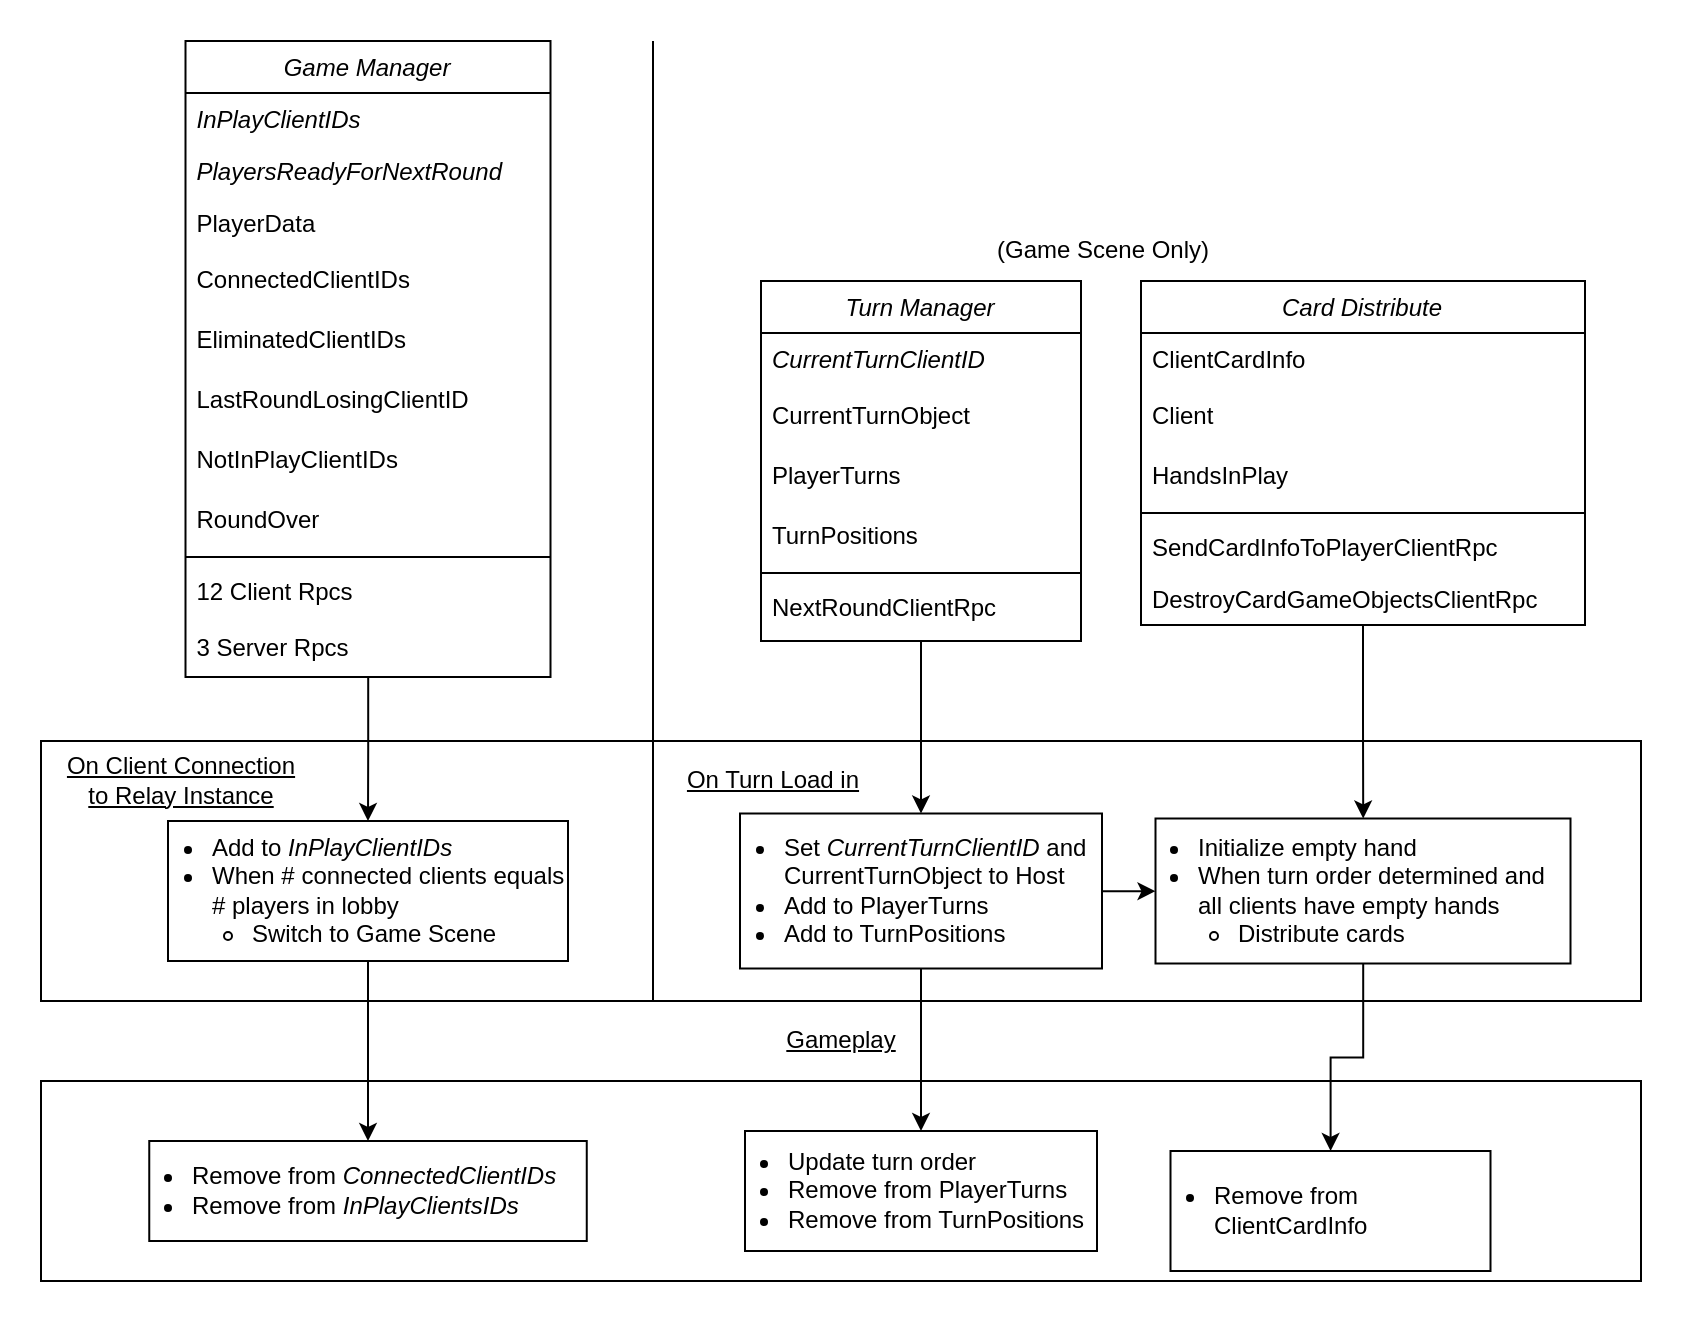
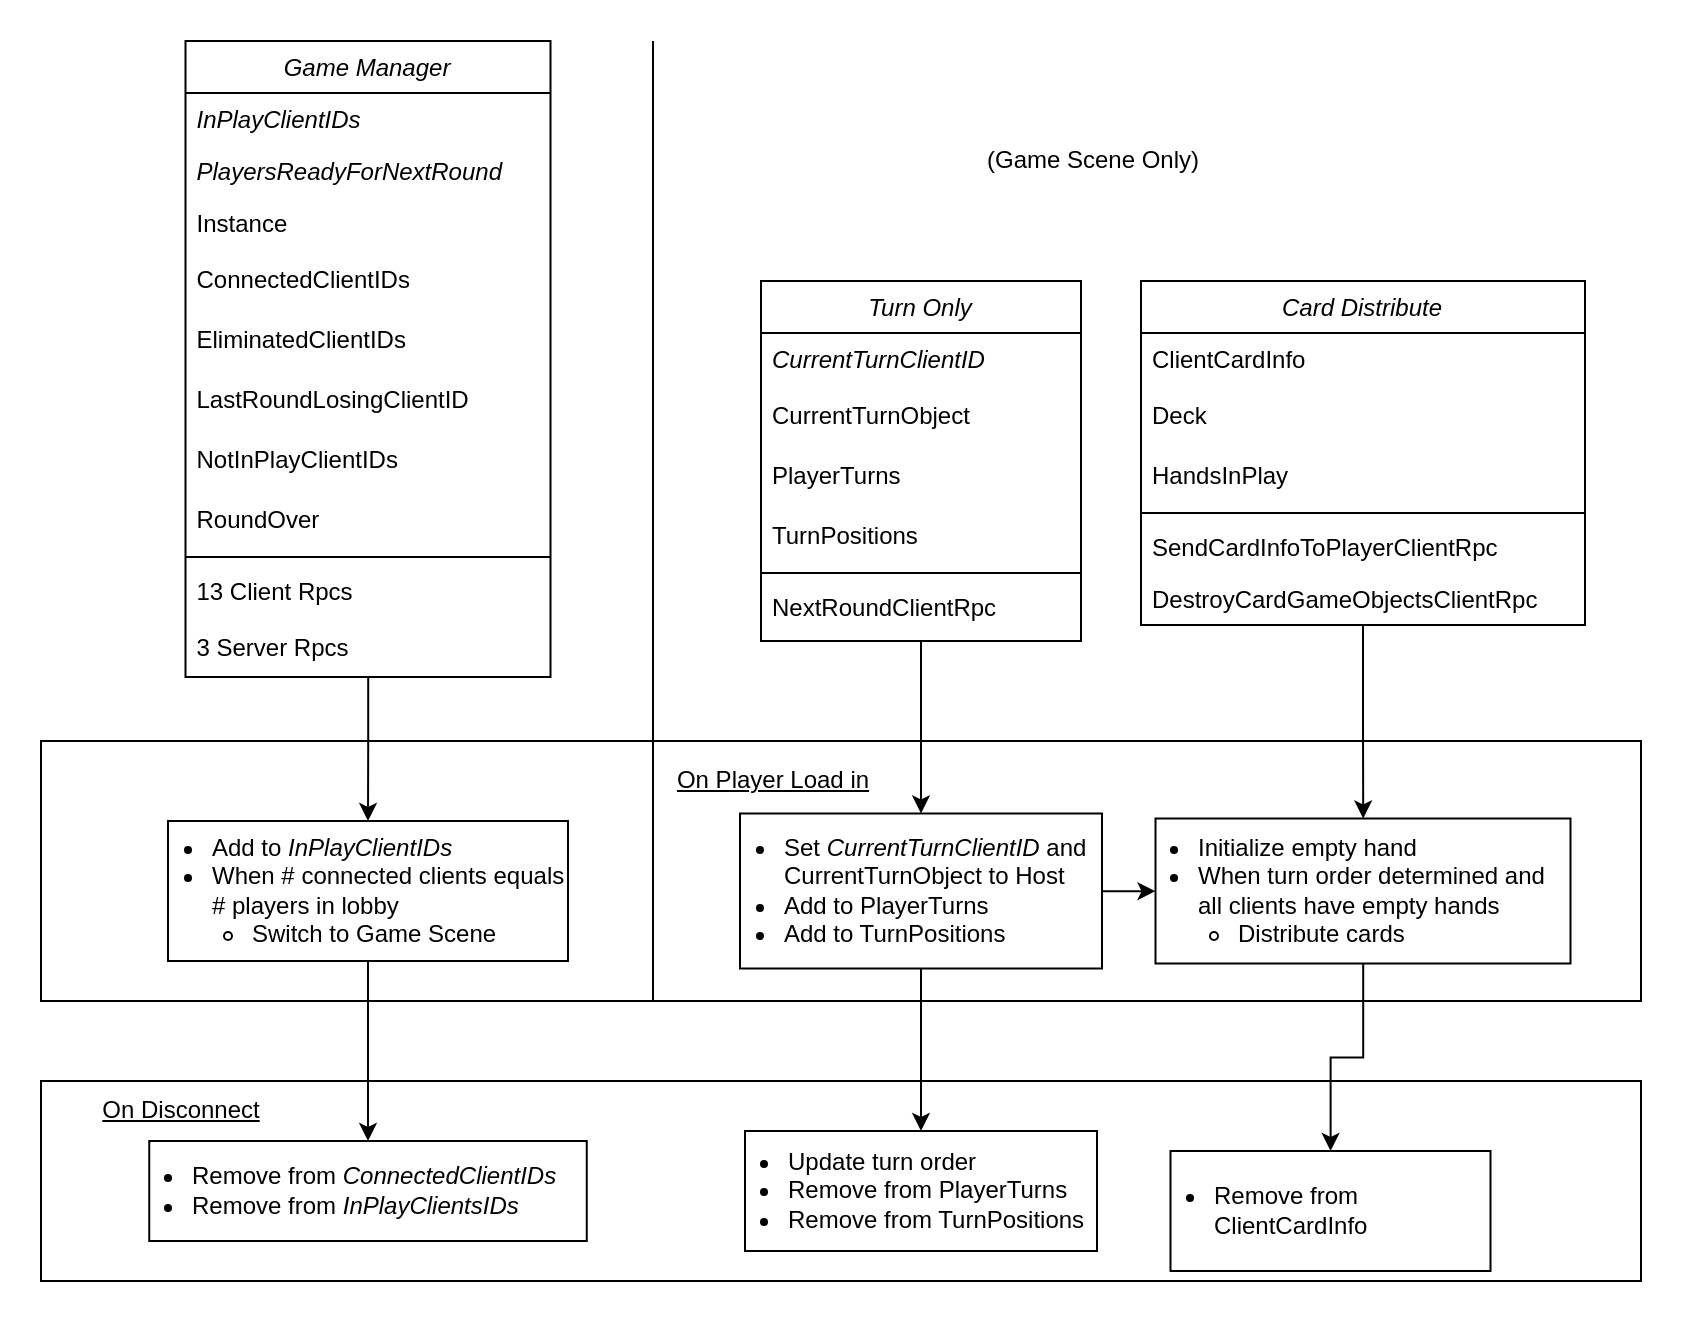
  <mxCell id="0" />
  <mxCell id="1" parent="0" />
  <mxCell id="2" value="" style="whiteSpace=wrap;html=1;fillColor=none;" parent="1" vertex="1"><mxGeometry x="20" y="370" width="800" height="130" as="geometry" /></mxCell>
  <mxCell id="3" value="" style="edgeStyle=orthogonalEdgeStyle;rounded=0;orthogonalLoop=1;jettySize=auto;html=1;" parent="1" source="4" target="37" edge="1"><mxGeometry relative="1" as="geometry" /></mxCell>
  <mxCell id="4" value="Game Manager" style="swimlane;fontStyle=2;align=center;verticalAlign=top;childLayout=stackLayout;horizontal=1;startSize=26;horizontalStack=0;resizeParent=1;resizeLast=0;collapsible=1;marginBottom=0;rounded=0;shadow=0;strokeWidth=1;" parent="1" vertex="1"><mxGeometry x="92.25" y="20" width="182.5" height="318" as="geometry"><mxRectangle x="86.25" y="20" width="160" height="26" as="alternateBounds" /></mxGeometry></mxCell>
  <mxCell id="5" value="InPlayClientIDs" style="text;align=left;verticalAlign=top;spacingLeft=4;spacingRight=4;overflow=hidden;rotatable=0;points=[[0,0.5],[1,0.5]];portConstraint=eastwest;fontStyle=2" parent="4" vertex="1"><mxGeometry y="26" width="182.5" height="26" as="geometry" /></mxCell>
  <mxCell id="6" value="PlayersReadyForNextRound" style="text;align=left;verticalAlign=top;spacingLeft=4;spacingRight=4;overflow=hidden;rotatable=0;points=[[0,0.5],[1,0.5]];portConstraint=eastwest;rounded=0;shadow=0;html=0;fontStyle=2" parent="4" vertex="1"><mxGeometry y="52" width="182.5" height="26" as="geometry" /></mxCell>
- <mxCell id="7" value="PlayerData" style="text;align=left;verticalAlign=top;spacingLeft=4;spacingRight=4;overflow=hidden;rotatable=0;points=[[0,0.5],[1,0.5]];portConstraint=eastwest;rounded=0;shadow=0;html=0;" parent="4" vertex="1"><mxGeometry y="78" width="182.5" height="26" as="geometry" /></mxCell>
+ <mxCell id="7" value="Instance" style="text;align=left;verticalAlign=top;spacingLeft=4;spacingRight=4;overflow=hidden;rotatable=0;points=[[0,0.5],[1,0.5]];portConstraint=eastwest;rounded=0;shadow=0;html=0;" parent="4" vertex="1"><mxGeometry y="78" width="182.5" height="26" as="geometry" /></mxCell>
  <mxCell id="8" value="ConnectedClientIDs" style="text;align=left;verticalAlign=middle;resizable=0;points=[];autosize=1;strokeColor=none;fillColor=none;spacingLeft=4;" parent="4" vertex="1"><mxGeometry y="104" width="182.5" height="30" as="geometry" /></mxCell>
  <mxCell id="9" value="EliminatedClientIDs" style="text;align=left;verticalAlign=middle;resizable=0;points=[];autosize=1;strokeColor=none;fillColor=none;spacingLeft=4;" parent="4" vertex="1"><mxGeometry y="134" width="182.5" height="30" as="geometry" /></mxCell>
  <mxCell id="10" value="LastRoundLosingClientID" style="text;align=left;verticalAlign=middle;resizable=0;points=[];autosize=1;strokeColor=none;fillColor=none;spacingLeft=4;" parent="4" vertex="1"><mxGeometry y="164" width="182.5" height="30" as="geometry" /></mxCell>
  <mxCell id="11" value="NotInPlayClientIDs" style="text;align=left;verticalAlign=middle;resizable=0;points=[];autosize=1;strokeColor=none;fillColor=none;spacingLeft=4;" parent="4" vertex="1"><mxGeometry y="194" width="182.5" height="30" as="geometry" /></mxCell>
  <mxCell id="12" value="RoundOver" style="text;align=left;verticalAlign=middle;resizable=0;points=[];autosize=1;strokeColor=none;fillColor=none;spacingLeft=4;" parent="4" vertex="1"><mxGeometry y="224" width="182.5" height="30" as="geometry" /></mxCell>
  <mxCell id="13" value="" style="line;html=1;strokeWidth=1;align=left;verticalAlign=middle;spacingTop=-1;spacingLeft=3;spacingRight=3;rotatable=0;labelPosition=right;points=[];portConstraint=eastwest;" parent="4" vertex="1"><mxGeometry y="254" width="182.5" height="8" as="geometry" /></mxCell>
- <mxCell id="14" value="12 Client Rpcs" style="text;align=left;verticalAlign=top;spacingLeft=4;spacingRight=4;overflow=hidden;rotatable=0;points=[[0,0.5],[1,0.5]];portConstraint=eastwest;" parent="4" vertex="1"><mxGeometry y="262" width="182.5" height="26" as="geometry" /></mxCell>
+ <mxCell id="14" value="13 Client Rpcs" style="text;align=left;verticalAlign=top;spacingLeft=4;spacingRight=4;overflow=hidden;rotatable=0;points=[[0,0.5],[1,0.5]];portConstraint=eastwest;" parent="4" vertex="1"><mxGeometry y="262" width="182.5" height="26" as="geometry" /></mxCell>
  <mxCell id="15" value="3 Server Rpcs" style="text;align=left;verticalAlign=middle;resizable=0;points=[];autosize=1;strokeColor=none;fillColor=none;spacingLeft=4;" parent="4" vertex="1"><mxGeometry y="288" width="182.5" height="30" as="geometry" /></mxCell>
  <mxCell id="16" value="" style="edgeStyle=orthogonalEdgeStyle;rounded=0;orthogonalLoop=1;jettySize=auto;html=1;" parent="1" source="17" target="39" edge="1"><mxGeometry relative="1" as="geometry" /></mxCell>
  <mxCell id="17" value="Card Distribute" style="swimlane;fontStyle=2;align=center;verticalAlign=top;childLayout=stackLayout;horizontal=1;startSize=26;horizontalStack=0;resizeParent=1;resizeLast=0;collapsible=1;marginBottom=0;rounded=0;shadow=0;strokeWidth=1;" parent="1" vertex="1"><mxGeometry x="570" y="140" width="222" height="172" as="geometry"><mxRectangle x="550" y="140" width="160" height="26" as="alternateBounds" /></mxGeometry></mxCell>
  <mxCell id="18" value="ClientCardInfo" style="text;align=left;verticalAlign=top;spacingLeft=4;spacingRight=4;overflow=hidden;rotatable=0;points=[[0,0.5],[1,0.5]];portConstraint=eastwest;" parent="17" vertex="1"><mxGeometry y="26" width="222" height="26" as="geometry" /></mxCell>
- <mxCell id="19" value="Client" style="text;align=left;verticalAlign=middle;resizable=0;points=[];autosize=1;strokeColor=none;fillColor=none;spacingLeft=4;" parent="17" vertex="1"><mxGeometry y="52" width="222" height="30" as="geometry" /></mxCell>
+ <mxCell id="19" value="Deck" style="text;align=left;verticalAlign=middle;resizable=0;points=[];autosize=1;strokeColor=none;fillColor=none;spacingLeft=4;" parent="17" vertex="1"><mxGeometry y="52" width="222" height="30" as="geometry" /></mxCell>
  <mxCell id="20" value="HandsInPlay" style="text;align=left;verticalAlign=middle;resizable=0;points=[];autosize=1;strokeColor=none;fillColor=none;spacingLeft=4;" parent="17" vertex="1"><mxGeometry y="82" width="222" height="30" as="geometry" /></mxCell>
  <mxCell id="21" value="" style="line;html=1;strokeWidth=1;align=left;verticalAlign=middle;spacingTop=-1;spacingLeft=3;spacingRight=3;rotatable=0;labelPosition=right;points=[];portConstraint=eastwest;" parent="17" vertex="1"><mxGeometry y="112" width="222" height="8" as="geometry" /></mxCell>
  <mxCell id="22" value="SendCardInfoToPlayerClientRpc" style="text;align=left;verticalAlign=top;spacingLeft=4;spacingRight=4;overflow=hidden;rotatable=0;points=[[0,0.5],[1,0.5]];portConstraint=eastwest;" parent="17" vertex="1"><mxGeometry y="120" width="222" height="26" as="geometry" /></mxCell>
  <mxCell id="23" value="DestroyCardGameObjectsClientRpc" style="text;align=left;verticalAlign=top;spacingLeft=4;spacingRight=4;overflow=hidden;rotatable=0;points=[[0,0.5],[1,0.5]];portConstraint=eastwest;" parent="17" vertex="1"><mxGeometry y="146" width="222" height="26" as="geometry" /></mxCell>
  <mxCell id="24" value="" style="edgeStyle=orthogonalEdgeStyle;rounded=0;orthogonalLoop=1;jettySize=auto;html=1;" parent="1" source="25" target="35" edge="1"><mxGeometry relative="1" as="geometry" /></mxCell>
- <mxCell id="25" value="Turn Manager" style="swimlane;fontStyle=2;align=center;verticalAlign=top;childLayout=stackLayout;horizontal=1;startSize=26;horizontalStack=0;resizeParent=1;resizeLast=0;collapsible=1;marginBottom=0;rounded=0;shadow=0;strokeWidth=1;" parent="1" vertex="1"><mxGeometry x="380" y="140" width="160" height="180" as="geometry"><mxRectangle x="230" y="140" width="160" height="26" as="alternateBounds" /></mxGeometry></mxCell>
+ <mxCell id="25" value="Turn Only" style="swimlane;fontStyle=2;align=center;verticalAlign=top;childLayout=stackLayout;horizontal=1;startSize=26;horizontalStack=0;resizeParent=1;resizeLast=0;collapsible=1;marginBottom=0;rounded=0;shadow=0;strokeWidth=1;" parent="1" vertex="1"><mxGeometry x="380" y="140" width="160" height="180" as="geometry"><mxRectangle x="230" y="140" width="160" height="26" as="alternateBounds" /></mxGeometry></mxCell>
  <mxCell id="26" value="CurrentTurnClientID" style="text;align=left;verticalAlign=top;spacingLeft=4;spacingRight=4;overflow=hidden;rotatable=0;points=[[0,0.5],[1,0.5]];portConstraint=eastwest;fontStyle=2" parent="25" vertex="1"><mxGeometry y="26" width="160" height="26" as="geometry" /></mxCell>
  <mxCell id="27" value="CurrentTurnObject" style="text;align=left;verticalAlign=middle;resizable=0;points=[];autosize=1;strokeColor=none;fillColor=none;spacingLeft=4;" parent="25" vertex="1"><mxGeometry y="52" width="160" height="30" as="geometry" /></mxCell>
  <mxCell id="28" value="PlayerTurns" style="text;align=left;verticalAlign=middle;resizable=0;points=[];autosize=1;strokeColor=none;fillColor=none;spacingLeft=4;" parent="25" vertex="1"><mxGeometry y="82" width="160" height="30" as="geometry" /></mxCell>
  <mxCell id="29" value="TurnPositions" style="text;align=left;verticalAlign=middle;resizable=0;points=[];autosize=1;strokeColor=none;fillColor=none;spacingLeft=4;" parent="25" vertex="1"><mxGeometry y="112" width="160" height="30" as="geometry" /></mxCell>
  <mxCell id="30" value="" style="line;html=1;strokeWidth=1;align=left;verticalAlign=middle;spacingTop=-1;spacingLeft=3;spacingRight=3;rotatable=0;labelPosition=right;points=[];portConstraint=eastwest;" parent="25" vertex="1"><mxGeometry y="142" width="160" height="8" as="geometry" /></mxCell>
  <mxCell id="31" value="NextRoundClientRpc" style="text;align=left;verticalAlign=top;spacingLeft=4;spacingRight=4;overflow=hidden;rotatable=0;points=[[0,0.5],[1,0.5]];portConstraint=eastwest;" parent="25" vertex="1"><mxGeometry y="150" width="160" height="30" as="geometry" /></mxCell>
- <mxCell id="32" value="&lt;u&gt;On Client Connection&lt;/u&gt;&lt;div&gt;&lt;u&gt;to Relay Instance&lt;/u&gt;&lt;/div&gt;" style="text;html=1;align=center;verticalAlign=middle;resizable=0;points=[];autosize=1;strokeColor=none;fillColor=none;" parent="1" vertex="1"><mxGeometry x="20" y="370" width="140" height="40" as="geometry" /></mxCell>
  <mxCell id="33" value="" style="edgeStyle=orthogonalEdgeStyle;rounded=0;orthogonalLoop=1;jettySize=auto;html=1;" parent="1" source="35" target="46" edge="1"><mxGeometry relative="1" as="geometry" /></mxCell>
  <mxCell id="34" value="" style="edgeStyle=orthogonalEdgeStyle;rounded=0;orthogonalLoop=1;jettySize=auto;html=1;" edge="1" parent="1" source="35" target="39"><mxGeometry relative="1" as="geometry" /></mxCell>
  <mxCell id="35" value="&lt;ul style=&quot;padding-left: 20px; margin-top: 12px;&quot;&gt;&lt;li style=&quot;&quot;&gt;&lt;span style=&quot;font-style: normal;&quot;&gt;Set &lt;/span&gt;CurrentTurnClientID&lt;span style=&quot;font-style: normal;&quot;&gt;&amp;nbsp;and CurrentTurnObject to Host&lt;/span&gt;&lt;/li&gt;&lt;li style=&quot;&quot;&gt;&lt;span style=&quot;font-style: normal;&quot;&gt;Add to PlayerTurns&lt;/span&gt;&lt;/li&gt;&lt;li&gt;&lt;span style=&quot;font-style: normal;&quot;&gt;Add to TurnPositions&lt;/span&gt;&lt;/li&gt;&lt;/ul&gt;" style="whiteSpace=wrap;html=1;verticalAlign=middle;fontStyle=2;startSize=26;rounded=0;shadow=0;strokeWidth=1;fillColor=none;align=left;" parent="1" vertex="1"><mxGeometry x="369.5" y="406.25" width="181" height="77.5" as="geometry" /></mxCell>
  <mxCell id="36" value="" style="edgeStyle=orthogonalEdgeStyle;rounded=0;orthogonalLoop=1;jettySize=auto;html=1;" parent="1" source="37" target="48" edge="1"><mxGeometry relative="1" as="geometry" /></mxCell>
  <mxCell id="37" value="&lt;ul style=&quot;padding-left: 20px;&quot;&gt;&lt;li&gt;Add to &lt;i&gt;InPlayClientIDs&lt;/i&gt;&lt;/li&gt;&lt;li&gt;When # connected clients equals # players in lobby&lt;/li&gt;&lt;ul style=&quot;padding-left: 20px;&quot;&gt;&lt;li&gt;Switch to Game Scene&lt;/li&gt;&lt;/ul&gt;&lt;/ul&gt;" style="whiteSpace=wrap;html=1;fillColor=none;align=left;" parent="1" vertex="1"><mxGeometry x="83.5" y="410" width="200" height="70" as="geometry" /></mxCell>
  <mxCell id="38" value="" style="edgeStyle=orthogonalEdgeStyle;rounded=0;orthogonalLoop=1;jettySize=auto;html=1;" parent="1" source="39" target="47" edge="1"><mxGeometry relative="1" as="geometry" /></mxCell>
  <mxCell id="39" value="&lt;ul style=&quot;padding-left: 20px; margin-top: 12px;&quot;&gt;&lt;li&gt;Initialize empty hand&lt;/li&gt;&lt;li&gt;When turn order determined and all clients have empty hands&lt;/li&gt;&lt;ul style=&quot;padding-left: 20px;&quot;&gt;&lt;li&gt;Distribute cards&lt;/li&gt;&lt;/ul&gt;&lt;/ul&gt;" style="whiteSpace=wrap;html=1;fillColor=none;align=left;" parent="1" vertex="1"><mxGeometry x="577.25" y="408.75" width="207.5" height="72.5" as="geometry" /></mxCell>
- <mxCell id="40" value="(Game Scene Only)" style="text;html=1;align=center;verticalAlign=middle;resizable=0;points=[];autosize=1;strokeColor=none;fillColor=none;" parent="1" vertex="1"><mxGeometry x="486" y="110" width="130" height="30" as="geometry" /></mxCell>
- <mxCell id="41" value="&lt;u&gt;On Turn Load in&lt;/u&gt;" style="text;html=1;align=center;verticalAlign=middle;resizable=0;points=[];autosize=1;strokeColor=none;fillColor=none;" parent="1" vertex="1"><mxGeometry x="326" y="375" width="120" height="30" as="geometry" /></mxCell>
+ <mxCell id="40" value="(Game Scene Only)" style="text;html=1;align=center;verticalAlign=middle;resizable=0;points=[];autosize=1;strokeColor=none;fillColor=none;" parent="1" vertex="1"><mxGeometry x="481" y="65" width="130" height="30" as="geometry" /></mxCell>
+ <mxCell id="41" value="&lt;u&gt;On Player Load in&lt;/u&gt;" style="text;html=1;align=center;verticalAlign=middle;resizable=0;points=[];autosize=1;strokeColor=none;fillColor=none;" parent="1" vertex="1"><mxGeometry x="326" y="375" width="120" height="30" as="geometry" /></mxCell>
  <mxCell id="42" value="" style="endArrow=none;html=1;rounded=0;" parent="1" edge="1"><mxGeometry width="50" height="50" relative="1" as="geometry"><mxPoint x="326" y="500" as="sourcePoint" /><mxPoint x="326" y="20" as="targetPoint" /></mxGeometry></mxCell>
  <mxCell id="43" value="" style="whiteSpace=wrap;html=1;fillColor=none;" parent="1" vertex="1"><mxGeometry x="20" y="540" width="800" height="100" as="geometry" /></mxCell>
- <mxCell id="45" value="&lt;u&gt;Gameplay&lt;/u&gt;" style="text;html=1;align=center;verticalAlign=middle;resizable=0;points=[];autosize=1;strokeColor=none;fillColor=none;" parent="1" vertex="1"><mxGeometry x="380" y="505" width="80" height="30" as="geometry" /></mxCell>
+ <mxCell id="44" value="&lt;u&gt;On Disconnect&lt;/u&gt;" style="text;html=1;align=center;verticalAlign=middle;resizable=0;points=[];autosize=1;strokeColor=none;fillColor=none;" parent="1" vertex="1"><mxGeometry x="40" y="540" width="100" height="30" as="geometry" /></mxCell>
  <mxCell id="46" value="&lt;ul style=&quot;padding-left: 20px;&quot;&gt;&lt;li&gt;Update turn order&lt;/li&gt;&lt;li&gt;Remove from PlayerTurns&lt;/li&gt;&lt;li&gt;Remove from TurnPositions&lt;/li&gt;&lt;/ul&gt;" style="whiteSpace=wrap;html=1;fillColor=none;align=left;" parent="1" vertex="1"><mxGeometry x="372" y="565" width="176" height="60" as="geometry" /></mxCell>
  <mxCell id="47" value="&lt;ul style=&quot;padding-left: 20px;&quot;&gt;&lt;li&gt;Remove from ClientCardInfo&lt;/li&gt;&lt;/ul&gt;" style="whiteSpace=wrap;html=1;fillColor=none;align=left;" parent="1" vertex="1"><mxGeometry x="584.75" y="575" width="160" height="60" as="geometry" /></mxCell>
  <mxCell id="48" value="&lt;ul style=&quot;padding-left: 20px;&quot;&gt;&lt;li&gt;Remove from &lt;i&gt;ConnectedClientIDs&lt;/i&gt;&lt;/li&gt;&lt;li&gt;Remove from &lt;i&gt;InPlayClientsIDs&lt;/i&gt;&lt;/li&gt;&lt;/ul&gt;" style="whiteSpace=wrap;html=1;fillColor=none;align=left;" parent="1" vertex="1"><mxGeometry x="74.13" y="570" width="218.75" height="50" as="geometry" /></mxCell>
